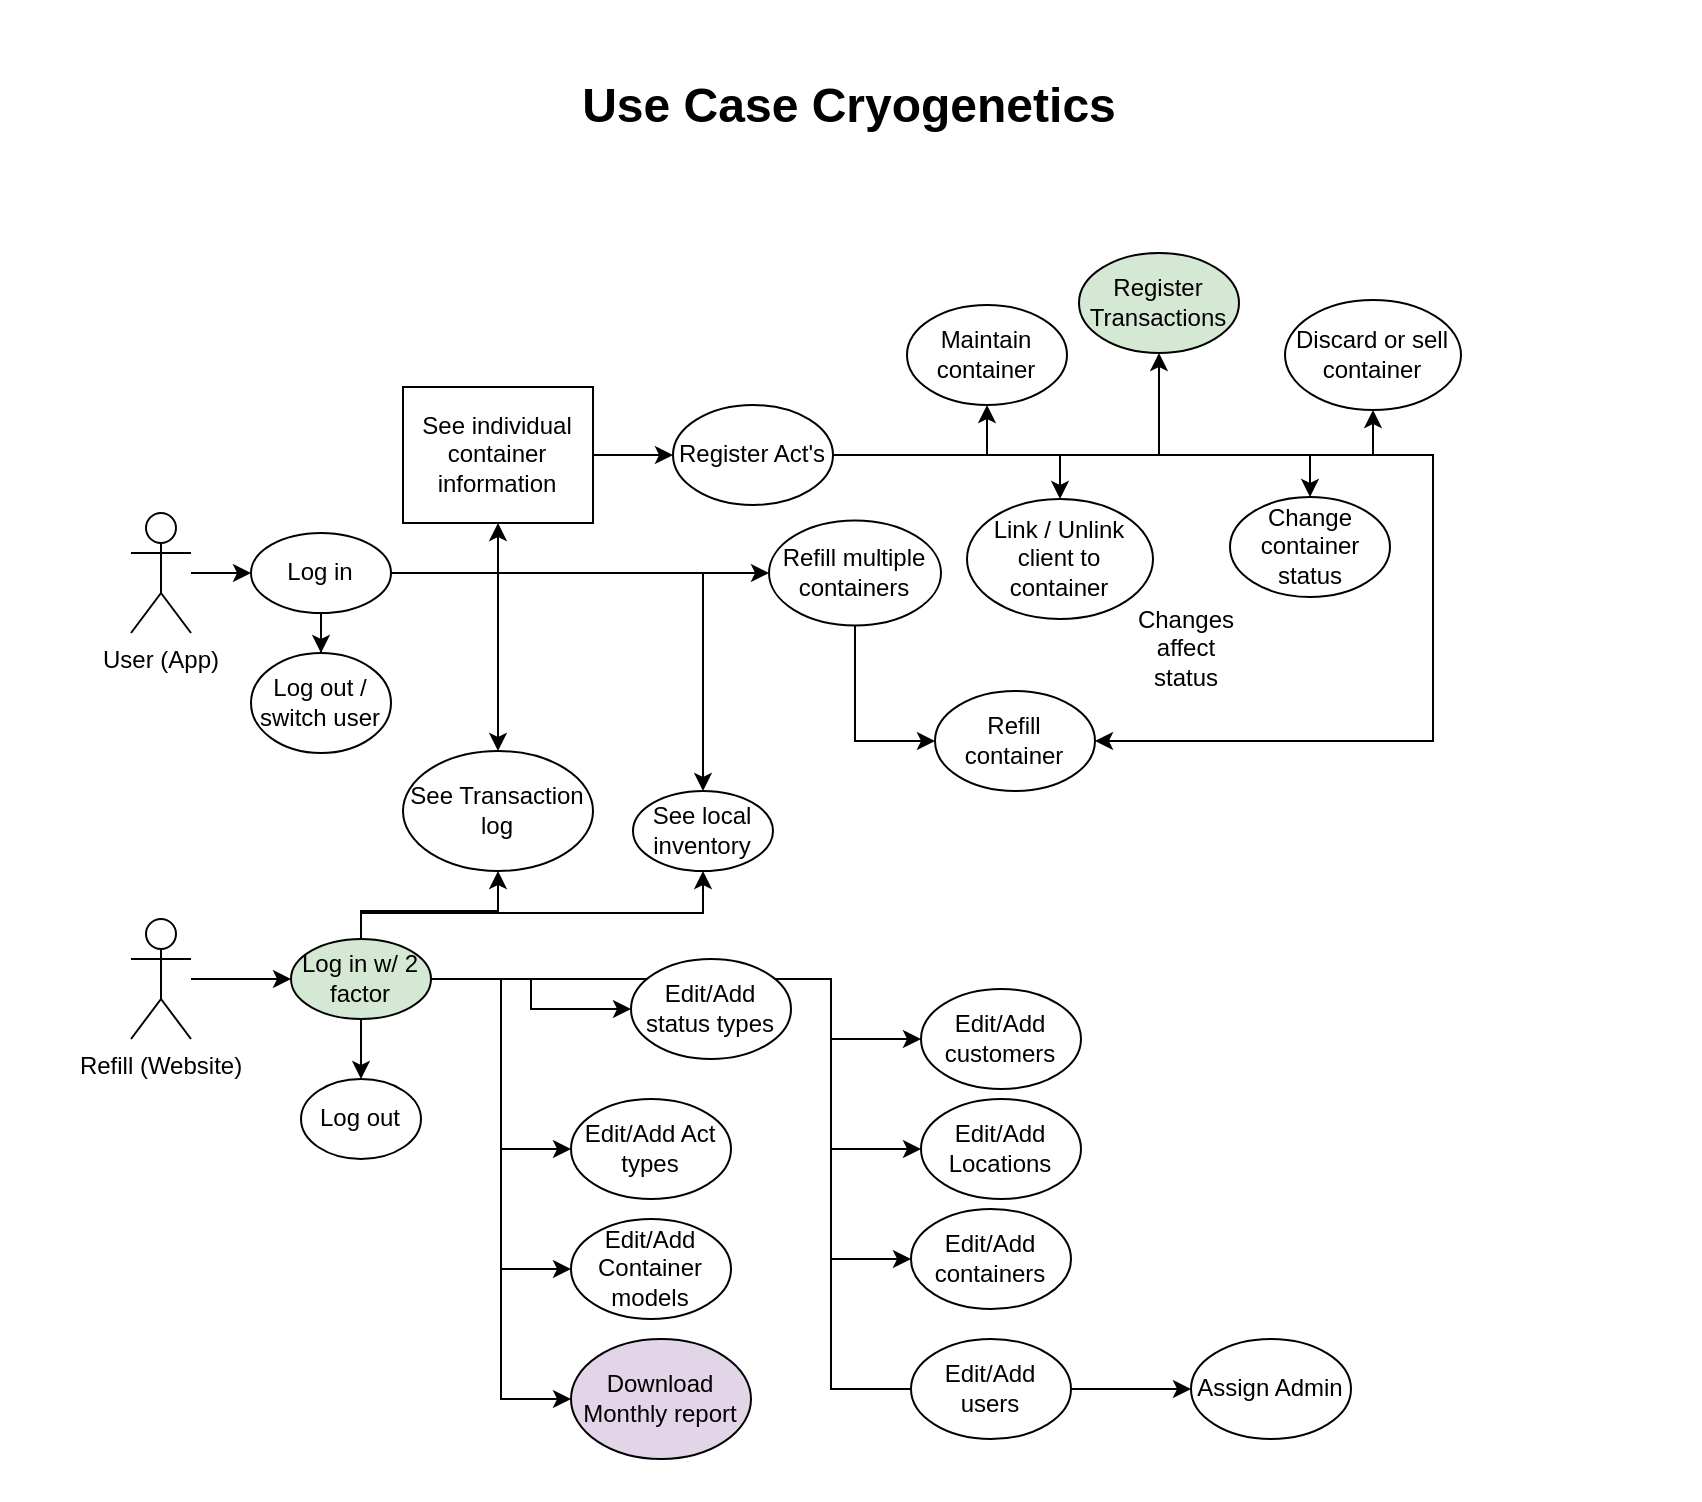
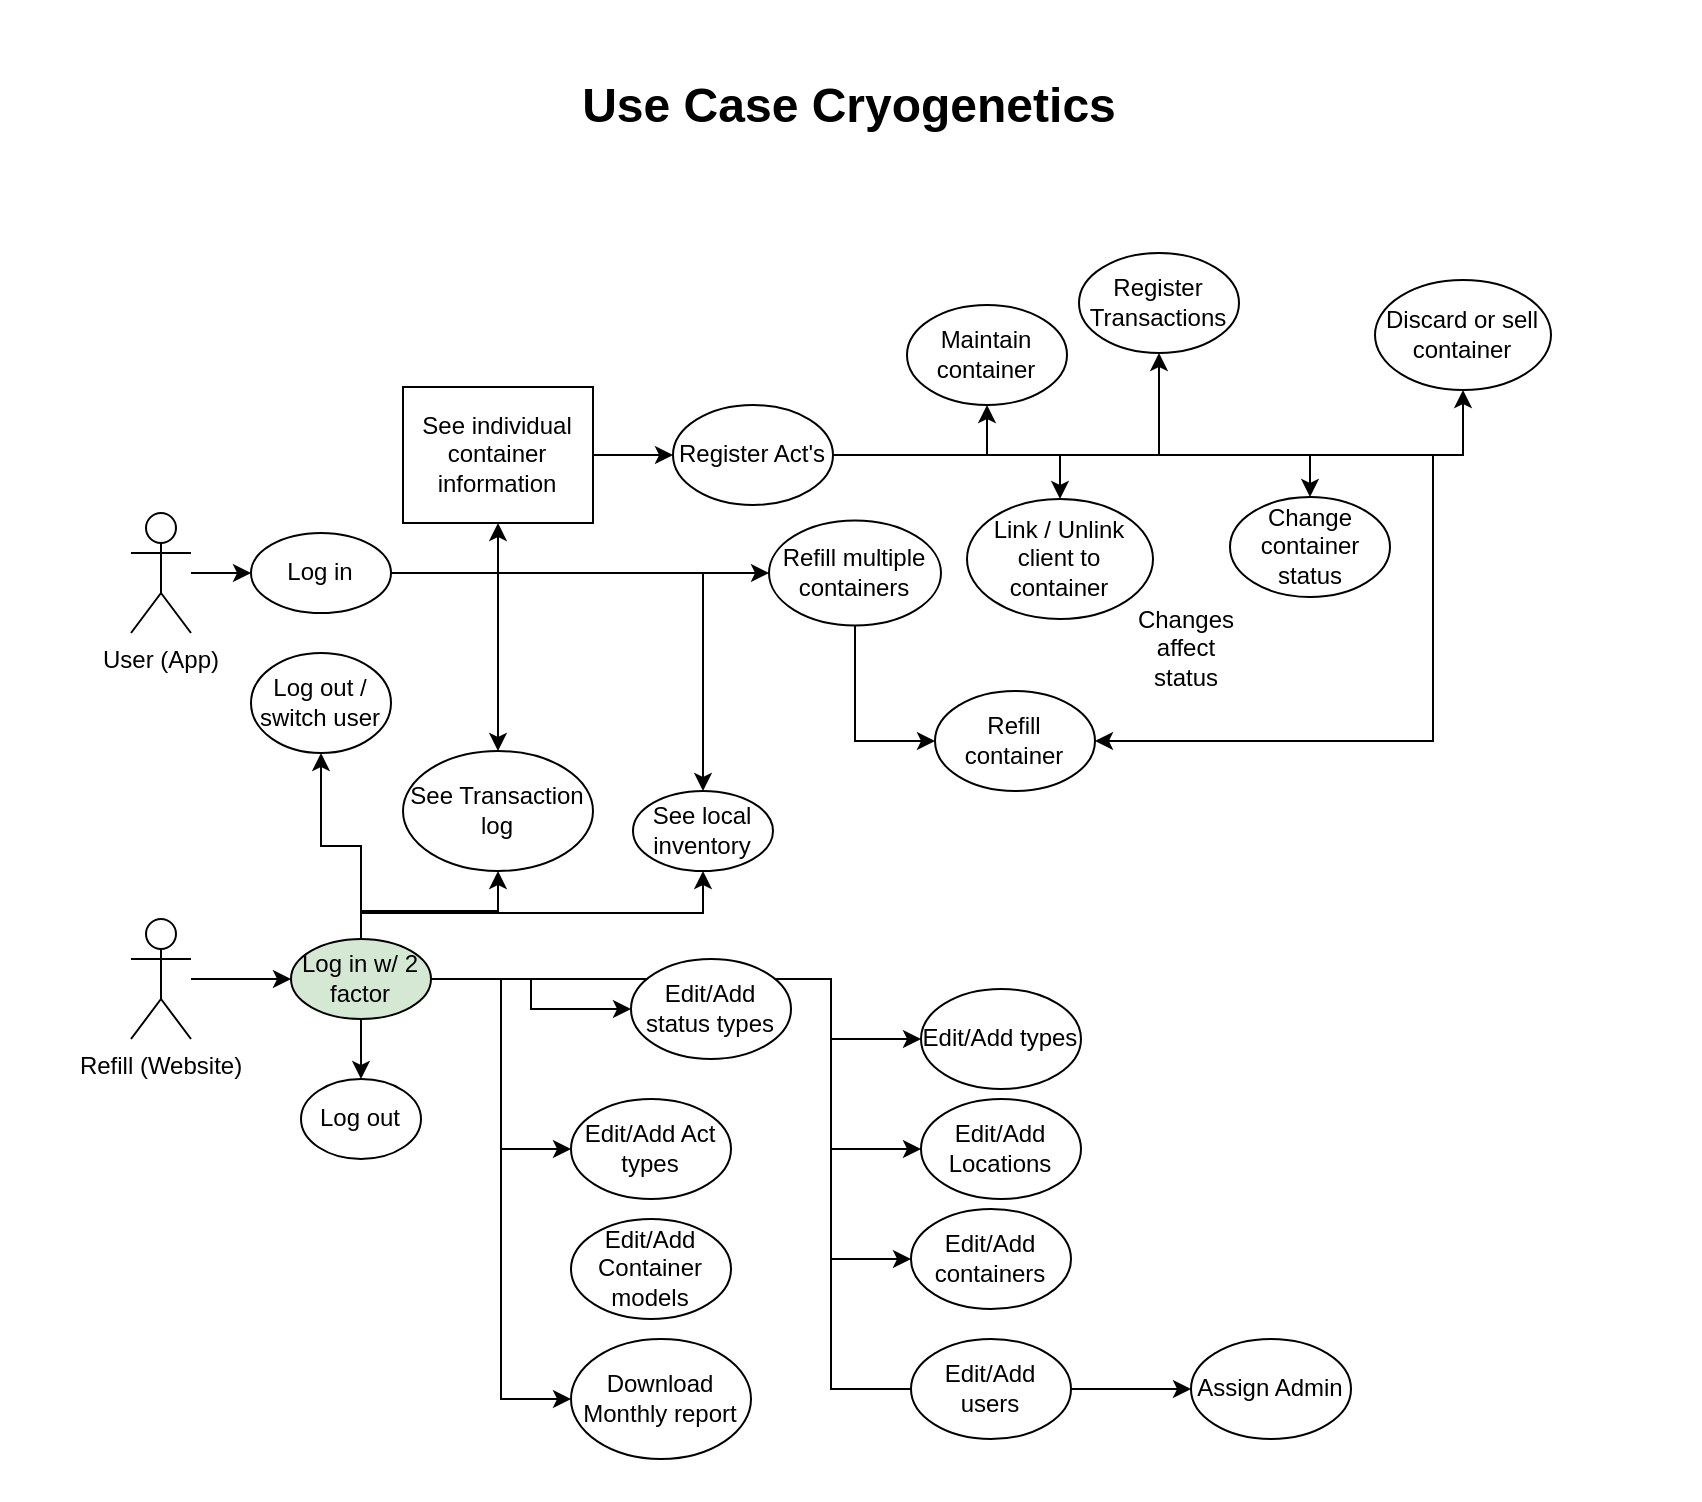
  <mxCell id="0" />
  <mxCell id="1" parent="0" />
  <mxCell id="2" style="edgeStyle=orthogonalEdgeStyle;rounded=0;orthogonalLoop=1;jettySize=auto;html=1;entryX=0;entryY=0.5;entryDx=0;entryDy=0;" parent="1" source="3" target="9" edge="1"><mxGeometry relative="1" as="geometry" /></mxCell>
  <mxCell id="3" value="User (App)" style="shape=umlActor;verticalLabelPosition=bottom;verticalAlign=top;html=1;outlineConnect=0;" parent="1" vertex="1"><mxGeometry x="65" y="256" width="30" height="60" as="geometry" /></mxCell>
- <mxCell id="4" style="edgeStyle=orthogonalEdgeStyle;rounded=0;orthogonalLoop=1;jettySize=auto;html=1;entryX=0.5;entryY=0;entryDx=0;entryDy=0;" parent="1" source="9" target="41" edge="1"><mxGeometry relative="1" as="geometry" /></mxCell>
  <mxCell id="5" style="edgeStyle=orthogonalEdgeStyle;rounded=0;orthogonalLoop=1;jettySize=auto;html=1;entryX=0.5;entryY=1;entryDx=0;entryDy=0;" parent="1" source="9" target="51" edge="1"><mxGeometry relative="1" as="geometry" /></mxCell>
  <mxCell id="6" style="edgeStyle=orthogonalEdgeStyle;rounded=0;orthogonalLoop=1;jettySize=auto;html=1;entryX=0.5;entryY=0;entryDx=0;entryDy=0;" parent="1" source="9" target="42" edge="1"><mxGeometry relative="1" as="geometry" /></mxCell>
  <mxCell id="7" style="edgeStyle=orthogonalEdgeStyle;rounded=0;orthogonalLoop=1;jettySize=auto;html=1;entryX=0;entryY=0.5;entryDx=0;entryDy=0;" parent="1" source="9" target="53" edge="1"><mxGeometry relative="1" as="geometry" /></mxCell>
  <mxCell id="8" style="edgeStyle=orthogonalEdgeStyle;rounded=0;orthogonalLoop=1;jettySize=auto;html=1;entryX=0.5;entryY=0;entryDx=0;entryDy=0;" parent="1" source="9" target="10" edge="1"><mxGeometry relative="1" as="geometry" /></mxCell>
  <mxCell id="9" value="Log in" style="ellipse;whiteSpace=wrap;html=1;rounded=0;" parent="1" vertex="1"><mxGeometry x="125" y="266" width="70" height="40" as="geometry" /></mxCell>
  <mxCell id="10" value="See local inventory" style="ellipse;whiteSpace=wrap;html=1;rounded=0;" parent="1" vertex="1"><mxGeometry x="316" y="395" width="70" height="40" as="geometry" /></mxCell>
  <mxCell id="11" value="" style="edgeStyle=orthogonalEdgeStyle;rounded=0;orthogonalLoop=1;jettySize=auto;html=1;entryX=0.5;entryY=0;entryDx=0;entryDy=0;" parent="1" source="17" target="55" edge="1"><mxGeometry relative="1" as="geometry" /></mxCell>
  <mxCell id="12" style="edgeStyle=orthogonalEdgeStyle;rounded=0;orthogonalLoop=1;jettySize=auto;html=1;entryX=0.5;entryY=0;entryDx=0;entryDy=0;" parent="1" source="17" target="54" edge="1"><mxGeometry relative="1" as="geometry" /></mxCell>
  <mxCell id="13" style="edgeStyle=orthogonalEdgeStyle;rounded=0;orthogonalLoop=1;jettySize=auto;html=1;entryX=0.5;entryY=1;entryDx=0;entryDy=0;" parent="1" source="17" target="48" edge="1"><mxGeometry relative="1" as="geometry" /></mxCell>
  <mxCell id="14" style="edgeStyle=orthogonalEdgeStyle;rounded=0;orthogonalLoop=1;jettySize=auto;html=1;entryX=0.5;entryY=1;entryDx=0;entryDy=0;" parent="1" source="17" target="49" edge="1"><mxGeometry relative="1" as="geometry" /></mxCell>
  <mxCell id="15" style="edgeStyle=orthogonalEdgeStyle;rounded=0;orthogonalLoop=1;jettySize=auto;html=1;entryX=0.5;entryY=1;entryDx=0;entryDy=0;" parent="1" source="17" target="47" edge="1"><mxGeometry relative="1" as="geometry" /></mxCell>
  <mxCell id="16" style="edgeStyle=orthogonalEdgeStyle;rounded=0;orthogonalLoop=1;jettySize=auto;html=1;entryX=1;entryY=0.5;entryDx=0;entryDy=0;" edge="1" parent="1" source="17" target="46"><mxGeometry relative="1" as="geometry"><Array as="points"><mxPoint x="716" y="227" /><mxPoint x="716" y="370" /></Array></mxGeometry></mxCell>
  <mxCell id="17" value="Register Act's" style="ellipse;whiteSpace=wrap;html=1;rounded=0;" parent="1" vertex="1"><mxGeometry x="336" y="202" width="80" height="50" as="geometry" /></mxCell>
  <mxCell id="18" style="edgeStyle=orthogonalEdgeStyle;rounded=0;orthogonalLoop=1;jettySize=auto;html=1;entryX=0;entryY=0.5;entryDx=0;entryDy=0;" parent="1" source="19" target="31" edge="1"><mxGeometry relative="1" as="geometry" /></mxCell>
  <mxCell id="19" value="Refill (Website)" style="shape=umlActor;verticalLabelPosition=bottom;verticalAlign=top;html=1;outlineConnect=0;rounded=0;" parent="1" vertex="1"><mxGeometry x="65" y="459" width="30" height="60" as="geometry" /></mxCell>
  <mxCell id="20" style="edgeStyle=orthogonalEdgeStyle;rounded=0;orthogonalLoop=1;jettySize=auto;html=1;entryX=0;entryY=0.5;entryDx=0;entryDy=0;" parent="1" source="31" target="35" edge="1"><mxGeometry relative="1" as="geometry" /></mxCell>
  <mxCell id="21" style="edgeStyle=orthogonalEdgeStyle;rounded=0;orthogonalLoop=1;jettySize=auto;html=1;entryX=0;entryY=0.5;entryDx=0;entryDy=0;" parent="1" source="31" target="36" edge="1"><mxGeometry relative="1" as="geometry" /></mxCell>
- <mxCell id="22" style="edgeStyle=orthogonalEdgeStyle;rounded=0;orthogonalLoop=1;jettySize=auto;html=1;entryX=0;entryY=0.5;entryDx=0;entryDy=0;" parent="1" source="31" target="37" edge="1"><mxGeometry relative="1" as="geometry" /></mxCell>
+ <mxCell id="22" style="edgeStyle=orthogonalEdgeStyle;rounded=0;orthogonalLoop=1;jettySize=auto;html=1;" parent="1" source="31" target="41" edge="1"><mxGeometry relative="1" as="geometry" /></mxCell>
  <mxCell id="23" style="edgeStyle=orthogonalEdgeStyle;rounded=0;orthogonalLoop=1;jettySize=auto;html=1;entryX=0;entryY=0.5;entryDx=0;entryDy=0;" parent="1" source="31" target="38" edge="1"><mxGeometry relative="1" as="geometry" /></mxCell>
  <mxCell id="24" style="edgeStyle=orthogonalEdgeStyle;rounded=0;orthogonalLoop=1;jettySize=auto;html=1;entryX=0.5;entryY=0;entryDx=0;entryDy=0;" parent="1" source="31" target="43" edge="1"><mxGeometry relative="1" as="geometry" /></mxCell>
  <mxCell id="25" style="edgeStyle=orthogonalEdgeStyle;rounded=0;orthogonalLoop=1;jettySize=auto;html=1;entryX=0;entryY=0.5;entryDx=0;entryDy=0;" parent="1" source="31" target="40" edge="1"><mxGeometry relative="1" as="geometry"><Array as="points"><mxPoint x="415" y="489" /><mxPoint x="415" y="519" /></Array></mxGeometry></mxCell>
  <mxCell id="26" style="edgeStyle=orthogonalEdgeStyle;rounded=0;orthogonalLoop=1;jettySize=auto;html=1;entryX=0;entryY=0.5;entryDx=0;entryDy=0;" parent="1" source="31" target="39" edge="1"><mxGeometry relative="1" as="geometry"><Array as="points"><mxPoint x="415" y="489" /><mxPoint x="415" y="574" /></Array></mxGeometry></mxCell>
  <mxCell id="27" style="edgeStyle=orthogonalEdgeStyle;rounded=0;orthogonalLoop=1;jettySize=auto;html=1;entryX=0;entryY=0.5;entryDx=0;entryDy=0;" parent="1" source="31" target="32" edge="1"><mxGeometry relative="1" as="geometry"><Array as="points"><mxPoint x="415" y="489" /><mxPoint x="415" y="629" /></Array></mxGeometry></mxCell>
  <mxCell id="28" style="edgeStyle=orthogonalEdgeStyle;rounded=0;orthogonalLoop=1;jettySize=auto;html=1;entryX=0;entryY=0.5;entryDx=0;entryDy=0;endArrow=none;" parent="1" source="31" target="34" edge="1"><mxGeometry relative="1" as="geometry"><Array as="points"><mxPoint x="415" y="489" /><mxPoint x="415" y="694" /></Array></mxGeometry></mxCell>
  <mxCell id="29" style="edgeStyle=orthogonalEdgeStyle;rounded=0;orthogonalLoop=1;jettySize=auto;html=1;entryX=0.5;entryY=1;entryDx=0;entryDy=0;" edge="1" parent="1" source="31" target="42"><mxGeometry relative="1" as="geometry"><Array as="points"><mxPoint x="180" y="455" /><mxPoint x="249" y="455" /></Array></mxGeometry></mxCell>
  <mxCell id="30" style="edgeStyle=orthogonalEdgeStyle;rounded=0;orthogonalLoop=1;jettySize=auto;html=1;entryX=0.5;entryY=1;entryDx=0;entryDy=0;" edge="1" parent="1" source="31" target="10"><mxGeometry relative="1" as="geometry"><Array as="points"><mxPoint x="180" y="456" /><mxPoint x="351" y="456" /></Array></mxGeometry></mxCell>
  <mxCell id="31" value="Log in w/ 2 factor" style="ellipse;whiteSpace=wrap;html=1;rounded=0;fillColor=#d5e8d4;" parent="1" vertex="1"><mxGeometry x="145" y="469" width="70" height="40" as="geometry" /></mxCell>
  <mxCell id="32" value="Edit/Add containers" style="ellipse;whiteSpace=wrap;html=1;rounded=0;" parent="1" vertex="1"><mxGeometry x="455" y="604" width="80" height="50" as="geometry" /></mxCell>
  <mxCell id="33" style="edgeStyle=orthogonalEdgeStyle;rounded=0;orthogonalLoop=1;jettySize=auto;html=1;" parent="1" source="34" target="44" edge="1"><mxGeometry relative="1" as="geometry" /></mxCell>
  <mxCell id="34" value="Edit/Add users" style="ellipse;whiteSpace=wrap;html=1;rounded=0;" parent="1" vertex="1"><mxGeometry x="455" y="669" width="80" height="50" as="geometry" /></mxCell>
  <mxCell id="35" value="Edit/Add status types" style="ellipse;whiteSpace=wrap;html=1;rounded=0;" parent="1" vertex="1"><mxGeometry x="315" y="479" width="80" height="50" as="geometry" /></mxCell>
  <mxCell id="36" value="Edit/Add Act types" style="ellipse;whiteSpace=wrap;html=1;rounded=0;" parent="1" vertex="1"><mxGeometry x="285" y="549" width="80" height="50" as="geometry" /></mxCell>
  <mxCell id="37" value="Edit/Add Container models" style="ellipse;whiteSpace=wrap;html=1;rounded=0;" parent="1" vertex="1"><mxGeometry x="285" y="609" width="80" height="50" as="geometry" /></mxCell>
- <mxCell id="38" value="Download Monthly report" style="ellipse;whiteSpace=wrap;html=1;rounded=0;fillColor=#e1d5e7;" parent="1" vertex="1"><mxGeometry x="285" y="669" width="90" height="60" as="geometry" /></mxCell>
+ <mxCell id="38" value="Download Monthly report" style="ellipse;whiteSpace=wrap;html=1;rounded=0;" parent="1" vertex="1"><mxGeometry x="285" y="669" width="90" height="60" as="geometry" /></mxCell>
  <mxCell id="39" value="Edit/Add Locations" style="ellipse;whiteSpace=wrap;html=1;rounded=0;" parent="1" vertex="1"><mxGeometry x="460" y="549" width="80" height="50" as="geometry" /></mxCell>
- <mxCell id="40" value="Edit/Add customers" style="ellipse;whiteSpace=wrap;html=1;rounded=0;" parent="1" vertex="1"><mxGeometry x="460" y="494" width="80" height="50" as="geometry" /></mxCell>
+ <mxCell id="40" value="Edit/Add types" style="ellipse;whiteSpace=wrap;html=1;rounded=0;" parent="1" vertex="1"><mxGeometry x="460" y="494" width="80" height="50" as="geometry" /></mxCell>
  <mxCell id="41" value="Log out / switch user" style="ellipse;whiteSpace=wrap;html=1;rounded=0;" parent="1" vertex="1"><mxGeometry x="125" y="326" width="70" height="50" as="geometry" /></mxCell>
  <mxCell id="42" value="See Transaction log" style="ellipse;whiteSpace=wrap;html=1;rounded=0;" parent="1" vertex="1"><mxGeometry x="201" y="375" width="95" height="60" as="geometry" /></mxCell>
  <mxCell id="43" value="Log out" style="ellipse;whiteSpace=wrap;html=1;rounded=0;" parent="1" vertex="1"><mxGeometry x="150" y="539" width="60" height="40" as="geometry" /></mxCell>
  <mxCell id="44" value="Assign Admin" style="ellipse;whiteSpace=wrap;html=1;rounded=0;" parent="1" vertex="1"><mxGeometry x="595" y="669" width="80" height="50" as="geometry" /></mxCell>
  <mxCell id="45" value="&lt;h1&gt;&lt;b&gt;Use Case Cryogenetics&lt;/b&gt;&lt;/h1&gt;" style="text;html=1;strokeColor=none;fillColor=none;align=center;verticalAlign=middle;whiteSpace=wrap;rounded=0;" parent="1" vertex="1"><mxGeometry x="20" y="20" width="809" height="65" as="geometry" /></mxCell>
  <mxCell id="46" value="Refill container" style="ellipse;whiteSpace=wrap;html=1;rounded=0;" parent="1" vertex="1"><mxGeometry x="467" y="345" width="80" height="50" as="geometry" /></mxCell>
- <mxCell id="47" value="Discard or sell container" style="ellipse;whiteSpace=wrap;html=1;rounded=0;" parent="1" vertex="1"><mxGeometry x="642" y="149.5" width="88" height="55" as="geometry" /></mxCell>
+ <mxCell id="47" value="Discard or sell container" style="ellipse;whiteSpace=wrap;html=1;rounded=0;" parent="1" vertex="1"><mxGeometry x="687" y="139.5" width="88" height="55" as="geometry" /></mxCell>
  <mxCell id="48" value="Maintain container" style="ellipse;whiteSpace=wrap;html=1;rounded=0;" parent="1" vertex="1"><mxGeometry x="453" y="152" width="80" height="50" as="geometry" /></mxCell>
- <mxCell id="49" value="Register Transactions" style="ellipse;whiteSpace=wrap;html=1;rounded=0;fillColor=#d5e8d4;" parent="1" vertex="1"><mxGeometry x="539" y="126" width="80" height="50" as="geometry" /></mxCell>
+ <mxCell id="49" value="Register Transactions" style="ellipse;whiteSpace=wrap;html=1;rounded=0;" parent="1" vertex="1"><mxGeometry x="539" y="126" width="80" height="50" as="geometry" /></mxCell>
  <mxCell id="50" style="edgeStyle=orthogonalEdgeStyle;rounded=0;orthogonalLoop=1;jettySize=auto;html=1;entryX=0;entryY=0.5;entryDx=0;entryDy=0;" parent="1" source="51" target="17" edge="1"><mxGeometry relative="1" as="geometry" /></mxCell>
  <mxCell id="51" value="See individual container information" style="whiteSpace=wrap;html=1;rounded=0;" parent="1" vertex="1"><mxGeometry x="201" y="193" width="95" height="68" as="geometry" /></mxCell>
  <mxCell id="52" style="edgeStyle=orthogonalEdgeStyle;rounded=0;orthogonalLoop=1;jettySize=auto;html=1;entryX=0;entryY=0.5;entryDx=0;entryDy=0;" parent="1" source="53" target="46" edge="1"><mxGeometry relative="1" as="geometry" /></mxCell>
  <mxCell id="53" value="Refill multiple containers" style="ellipse;whiteSpace=wrap;html=1;rounded=0;" parent="1" vertex="1"><mxGeometry x="384" y="259.75" width="86" height="52.5" as="geometry" /></mxCell>
  <mxCell id="54" value="Link / Unlink client to container" style="ellipse;whiteSpace=wrap;html=1;rounded=0;" parent="1" vertex="1"><mxGeometry x="483" y="249" width="93" height="60" as="geometry" /></mxCell>
  <mxCell id="55" value="Change container status" style="ellipse;whiteSpace=wrap;html=1;rounded=0;" parent="1" vertex="1"><mxGeometry x="614.5" y="248" width="80" height="50" as="geometry" /></mxCell>
  <mxCell id="56" value="Changes affect status" style="text;html=1;strokeColor=none;fillColor=none;align=center;verticalAlign=middle;whiteSpace=wrap;rounded=0;" parent="1" vertex="1"><mxGeometry x="563" y="309" width="60" height="30" as="geometry" /></mxCell>
